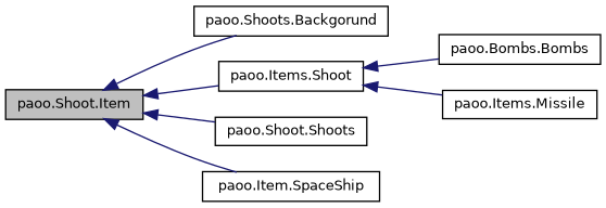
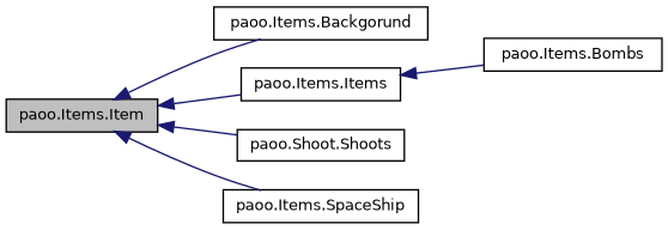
  digraph {
    rankdir=LR
    node [color=black fillcolor=white fontname=Helvetica fontsize=10 shape=record style=filled]
    edge [color=midnightblue dir=back fontname=Helvetica fontsize=10 labelfontname=Helvetica labelfontsize=10 style=solid]
-   n1 [fillcolor=grey75 fontcolor=black height=0.2 label="paoo.Shoot.Item" width=0.4]
-   n2 [height=0.2 label="paoo.Shoots.Backgorund" width=0.4]
-   n3 [height=0.2 label="paoo.Items.Shoot" width=0.4]
+   n1 [fillcolor=grey75 fontcolor=black height=0.2 label="paoo.Items.Item" width=0.4]
+   n2 [height=0.2 label="paoo.Items.Backgorund" width=0.4]
+   n3 [height=0.2 label="paoo.Items.Items" width=0.4]
    n4 [height=0.2 label="paoo.Shoot.Shoots" width=0.4]
-   n5 [height=0.2 label="paoo.Item.SpaceShip" width=0.4]
-   n6 [height=0.2 label="paoo.Bombs.Bombs" width=0.4]
-   n7 [height=0.2 label="paoo.Items.Missile" width=0.4]
+   n5 [height=0.2 label="paoo.Items.SpaceShip" width=0.4]
+   n6 [height=0.2 label="paoo.Items.Bombs" width=0.4]
    n1 -> n2
    n1 -> n3
    n1 -> n4
    n1 -> n5
    n3 -> n6
-   n3 -> n7
  }
